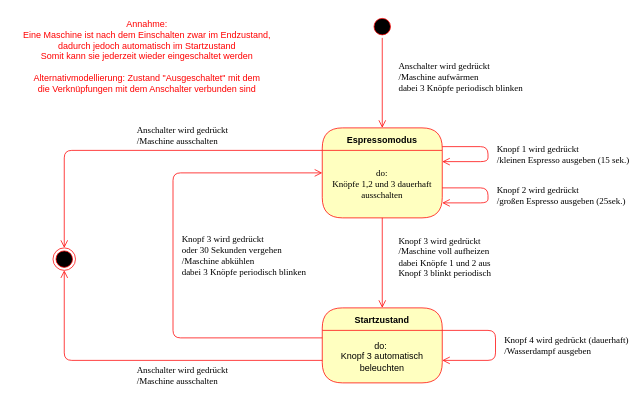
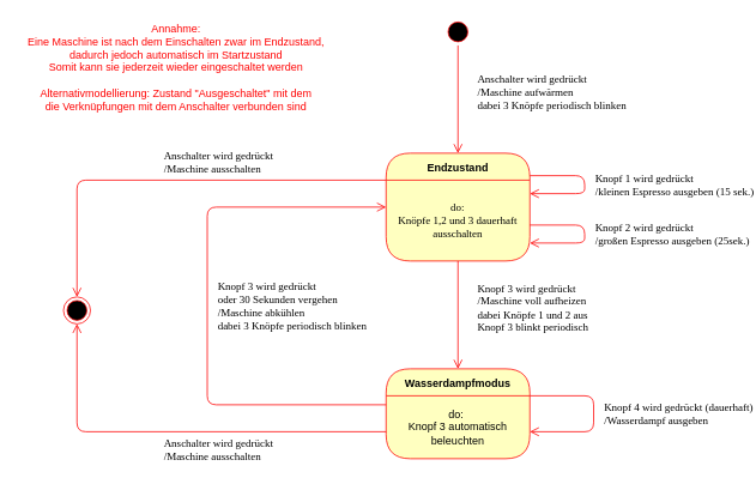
  <mxCell id="0" />
  <mxCell id="1" parent="0" />
  <mxCell id="2" value="" style="ellipse;html=1;shape=startState;fillColor=#000000;strokeColor=#ff0000;rounded=1;shadow=0;comic=0;labelBackgroundColor=none;fontFamily=Verdana;fontSize=12;fontColor=#000000;align=center;direction=south;" parent="1" vertex="1"><mxGeometry x="494" y="20" width="30" height="30" as="geometry" /></mxCell>
  <mxCell id="3" value="Anschalter wird gedrückt&amp;nbsp;&lt;br&gt;/Maschine aufwärmen&lt;br&gt;dabei 3 Knöpfe periodisch blinken" style="edgeStyle=orthogonalEdgeStyle;html=1;labelBackgroundColor=none;endArrow=open;endSize=8;strokeColor=#ff0000;fontFamily=Verdana;fontSize=12;align=left;" parent="1" source="2" target="4" edge="1"><mxGeometry x="-0.143" y="20" relative="1" as="geometry"><mxPoint x="509" y="120" as="targetPoint" /><mxPoint y="1" as="offset" /></mxGeometry></mxCell>
- <mxCell id="4" value="Espressomodus" style="swimlane;fontStyle=1;align=center;verticalAlign=middle;childLayout=stackLayout;horizontal=1;startSize=30;horizontalStack=0;resizeParent=0;resizeLast=1;container=0;fontColor=#000000;collapsible=0;rounded=1;arcSize=30;strokeColor=#ff0000;fillColor=#ffffc0;swimlaneFillColor=#ffffc0;dropTarget=0;" parent="1" vertex="1"><mxGeometry x="429" y="170" width="160" height="120" as="geometry" /></mxCell>
+ <mxCell id="4" value="Endzustand" style="swimlane;fontStyle=1;align=center;verticalAlign=middle;childLayout=stackLayout;horizontal=1;startSize=30;horizontalStack=0;resizeParent=0;resizeLast=1;container=0;fontColor=#000000;collapsible=0;rounded=1;arcSize=30;strokeColor=#ff0000;fillColor=#ffffc0;swimlaneFillColor=#ffffc0;dropTarget=0;" parent="1" vertex="1"><mxGeometry x="429" y="170" width="160" height="120" as="geometry" /></mxCell>
  <mxCell id="5" value="&lt;span style=&quot;font-family: Verdana;&quot;&gt;do:&lt;/span&gt;&lt;br style=&quot;font-family: Verdana;&quot;&gt;&lt;span style=&quot;font-family: Verdana;&quot;&gt;Knöpfe 1,2 und 3 dauerhaft ausschalten&lt;/span&gt;" style="text;html=1;strokeColor=none;fillColor=none;align=center;verticalAlign=middle;spacingLeft=4;spacingRight=4;whiteSpace=wrap;overflow=hidden;rotatable=0;fontColor=#000000;" parent="4" vertex="1"><mxGeometry y="30" width="160" height="90" as="geometry" /></mxCell>
  <mxCell id="6" value="Knopf 1 wird gedrückt&lt;br&gt;/kleinen Espresso ausgeben (15 sek.)" style="edgeStyle=orthogonalEdgeStyle;html=1;labelBackgroundColor=none;endArrow=open;endSize=8;strokeColor=#ff0000;fontFamily=Verdana;fontSize=12;align=left;" parent="1" source="4" target="4" edge="1"><mxGeometry y="10" relative="1" as="geometry"><mxPoint x="519" y="110" as="sourcePoint" /><mxPoint x="509" y="360" as="targetPoint" /><mxPoint as="offset" /><Array as="points"><mxPoint x="650" y="195" /><mxPoint x="650" y="215" /></Array></mxGeometry></mxCell>
  <mxCell id="7" value="Knopf 2 wird gedrückt&lt;br&gt;/großen Espresso ausgeben (25sek.)" style="edgeStyle=orthogonalEdgeStyle;html=1;labelBackgroundColor=none;endArrow=open;endSize=8;strokeColor=#ff0000;fontFamily=Verdana;fontSize=12;align=left;" parent="1" source="4" target="4" edge="1"><mxGeometry y="10" relative="1" as="geometry"><mxPoint x="599" y="205.043" as="sourcePoint" /><mxPoint x="599" y="225.043" as="targetPoint" /><mxPoint as="offset" /><Array as="points"><mxPoint x="650" y="250" /><mxPoint x="650" y="270" /></Array></mxGeometry></mxCell>
- <mxCell id="8" value="Startzustand" style="swimlane;fontStyle=1;align=center;verticalAlign=middle;childLayout=stackLayout;horizontal=1;startSize=30;horizontalStack=0;resizeParent=0;resizeLast=1;container=0;fontColor=#000000;collapsible=0;rounded=1;arcSize=30;strokeColor=#ff0000;fillColor=#ffffc0;swimlaneFillColor=#ffffc0;dropTarget=0;" parent="1" vertex="1"><mxGeometry x="429" y="410" width="160" height="100" as="geometry" /></mxCell>
+ <mxCell id="8" value="Wasserdampfmodus" style="swimlane;fontStyle=1;align=center;verticalAlign=middle;childLayout=stackLayout;horizontal=1;startSize=30;horizontalStack=0;resizeParent=0;resizeLast=1;container=0;fontColor=#000000;collapsible=0;rounded=1;arcSize=30;strokeColor=#ff0000;fillColor=#ffffc0;swimlaneFillColor=#ffffc0;dropTarget=0;" parent="1" vertex="1"><mxGeometry x="429" y="410" width="160" height="100" as="geometry" /></mxCell>
  <mxCell id="9" value="do:&amp;nbsp;&lt;br&gt;Knopf 3 automatisch beleuchten" style="text;html=1;strokeColor=none;fillColor=none;align=center;verticalAlign=middle;spacingLeft=4;spacingRight=4;whiteSpace=wrap;overflow=hidden;rotatable=0;fontColor=#000000;" parent="8" vertex="1"><mxGeometry y="30" width="160" height="70" as="geometry" /></mxCell>
  <mxCell id="10" value="Knopf 3 wird gedrückt&lt;br&gt;/Maschine voll aufheizen&amp;nbsp;&lt;br&gt;dabei Knöpfe 1 und 2 aus&lt;br&gt;Knopf 3 blinkt periodisch" style="edgeStyle=orthogonalEdgeStyle;html=1;labelBackgroundColor=none;endArrow=open;endSize=8;strokeColor=#ff0000;fontFamily=Verdana;fontSize=12;align=left;" parent="1" source="4" target="8" edge="1"><mxGeometry x="-0.143" y="20" relative="1" as="geometry"><mxPoint x="519" y="110" as="sourcePoint" /><mxPoint x="519" y="180" as="targetPoint" /><mxPoint y="1" as="offset" /><Array as="points" /></mxGeometry></mxCell>
  <mxCell id="11" value="Knopf 4 wird gedrückt (dauerhaft)&lt;br&gt;/Wasserdampf ausgeben" style="edgeStyle=orthogonalEdgeStyle;html=1;labelBackgroundColor=none;endArrow=open;endSize=8;strokeColor=#ff0000;fontFamily=Verdana;fontSize=12;align=left;" parent="1" source="8" target="8" edge="1"><mxGeometry y="10" relative="1" as="geometry"><mxPoint x="599" y="205" as="sourcePoint" /><mxPoint x="599" y="225" as="targetPoint" /><mxPoint as="offset" /><Array as="points"><mxPoint x="660" y="440" /><mxPoint x="660" y="480" /></Array></mxGeometry></mxCell>
  <mxCell id="12" value="Knopf 3 wird gedrückt&lt;br&gt;oder 30 Sekunden vergehen&lt;br&gt;/Maschine abkühlen&lt;br&gt;dabei 3 Knöpfe periodisch blinken" style="edgeStyle=orthogonalEdgeStyle;html=1;labelBackgroundColor=none;endArrow=open;endSize=8;strokeColor=#ff0000;fontFamily=Verdana;fontSize=12;align=left;" parent="1" source="8" target="4" edge="1"><mxGeometry x="0.0" y="-10" relative="1" as="geometry"><mxPoint x="599" y="450.053" as="sourcePoint" /><mxPoint x="599" y="490.053" as="targetPoint" /><mxPoint as="offset" /><Array as="points"><mxPoint x="230" y="450" /><mxPoint x="230" y="230" /></Array></mxGeometry></mxCell>
  <mxCell id="13" value="" style="ellipse;html=1;shape=endState;fillColor=#000000;strokeColor=#ff0000;fontColor=#FF0000;" parent="1" vertex="1"><mxGeometry x="70" y="330" width="30" height="30" as="geometry" /></mxCell>
  <mxCell id="14" value="Anschalter wird gedrückt&lt;br&gt;/Maschine ausschalten" style="edgeStyle=orthogonalEdgeStyle;html=1;labelBackgroundColor=none;endArrow=open;endSize=8;strokeColor=#ff0000;fontFamily=Verdana;fontSize=12;align=left;entryX=0.5;entryY=0;entryDx=0;entryDy=0;" parent="1" source="4" target="13" edge="1"><mxGeometry x="0.051" y="-20" relative="1" as="geometry"><mxPoint x="359" y="430.053" as="sourcePoint" /><mxPoint x="359" y="470.053" as="targetPoint" /><mxPoint as="offset" /><Array as="points"><mxPoint x="85" y="200" /></Array></mxGeometry></mxCell>
  <mxCell id="15" value="Anschalter wird gedrückt&lt;br&gt;/Maschine ausschalten" style="edgeStyle=orthogonalEdgeStyle;html=1;labelBackgroundColor=none;endArrow=open;endSize=8;strokeColor=#ff0000;fontFamily=Verdana;fontSize=12;align=left;entryX=0.5;entryY=1;entryDx=0;entryDy=0;" parent="1" source="8" target="13" edge="1"><mxGeometry x="0.073" y="20" relative="1" as="geometry"><mxPoint x="439" y="210.053" as="sourcePoint" /><mxPoint x="95" y="340" as="targetPoint" /><mxPoint as="offset" /><Array as="points"><mxPoint x="85" y="480" /></Array></mxGeometry></mxCell>
  <mxCell id="16" value="Annahme:&lt;br&gt;Eine Maschine ist nach dem Einschalten zwar im Endzustand,&lt;br&gt;dadurch jedoch automatisch im Startzustand&lt;br&gt;Somit kann sie jederzeit wieder eingeschaltet werden&lt;br&gt;&lt;br&gt;Alternativmodellierung: Zustand &quot;Ausgeschaltet&quot; mit dem&lt;br&gt;die Verknüpfungen mit dem Anschalter verbunden sind" style="text;html=1;align=center;verticalAlign=middle;resizable=0;points=[];autosize=1;strokeColor=none;fillColor=none;fontColor=#FF0000;" parent="1" vertex="1"><mxGeometry x="20" y="20" width="350" height="110" as="geometry" /></mxCell>
